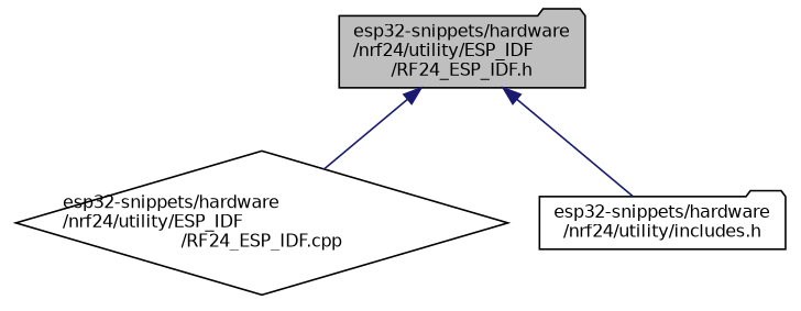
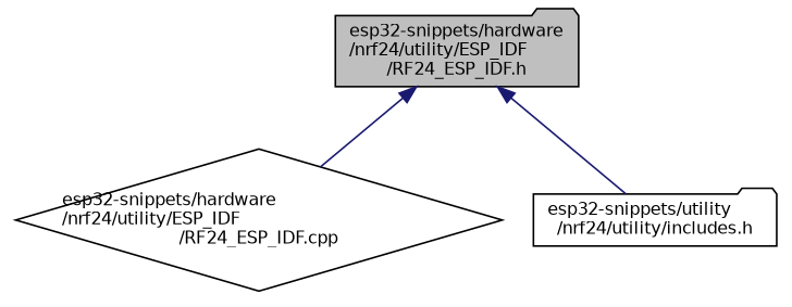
  digraph {
    node [color=black fillcolor=white fontname=Helvetica fontsize=10 shape=folder style=filled]
    edge [color=midnightblue dir=back fontname=Helvetica fontsize=10 labelfontname=Helvetica labelfontsize=10 style=solid]
    n1 [fillcolor=grey75 fontcolor=black height=0.2 label="esp32-snippets/hardware\l/nrf24/utility/ESP_IDF\l/RF24_ESP_IDF.h" width=0.4]
    n2 [height=0.2 label="esp32-snippets/hardware\l/nrf24/utility/ESP_IDF\l/RF24_ESP_IDF.cpp" shape=diamond width=0.4]
-   n3 [height=0.2 label="esp32-snippets/hardware\l/nrf24/utility/includes.h" width=0.4]
+   n3 [height=0.2 label="esp32-snippets/utility\l/nrf24/utility/includes.h" width=0.4]
    n1 -> n2
    n1 -> n3
  }
